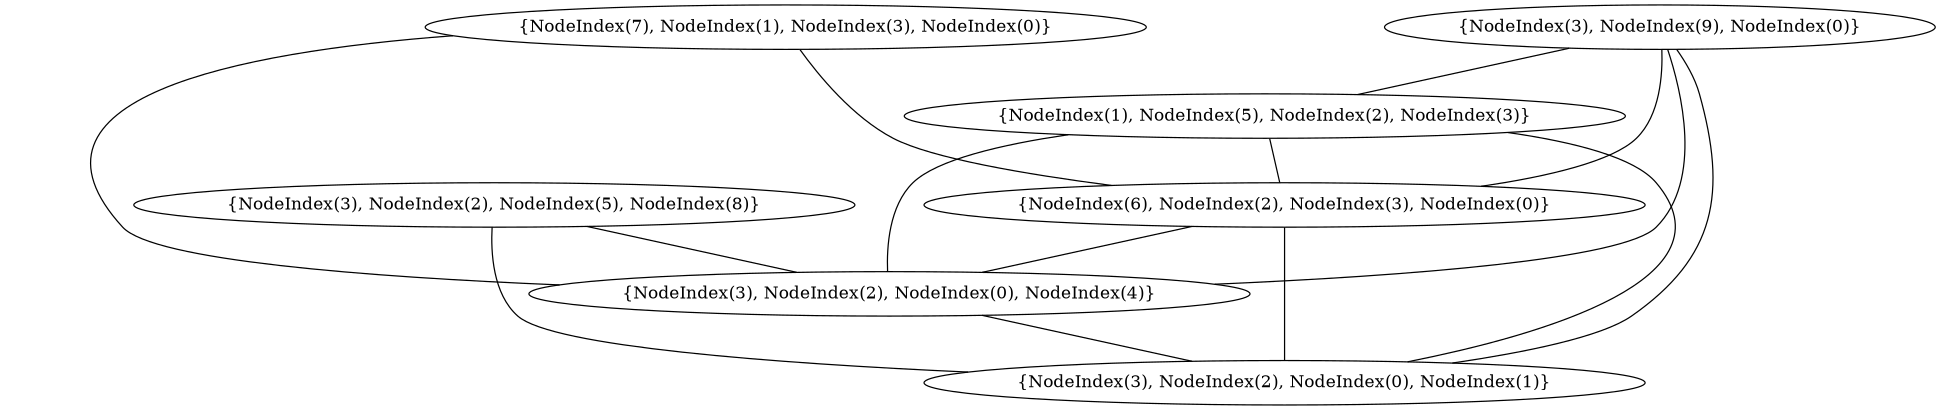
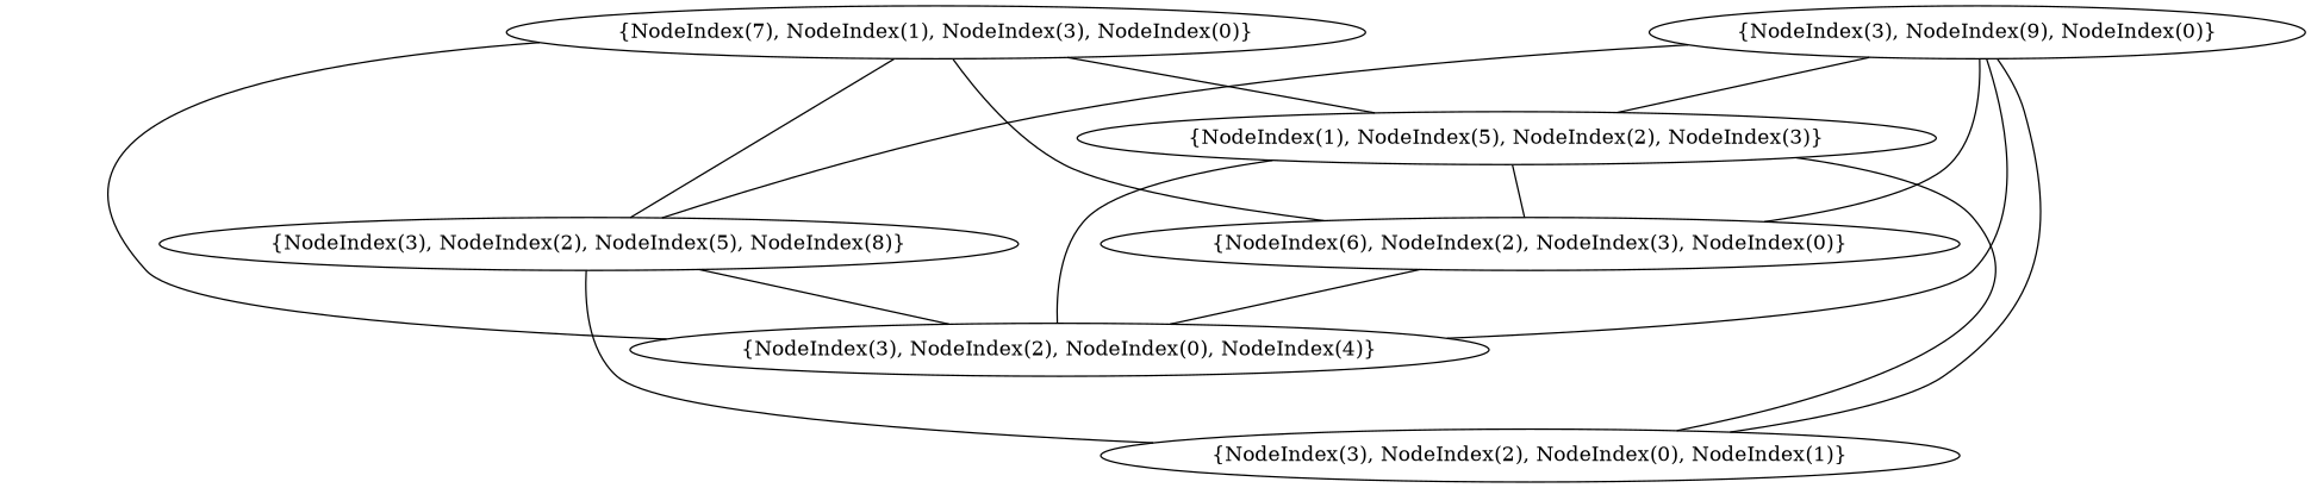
  graph {
    n1 [label="{NodeIndex(3), NodeIndex(2), NodeIndex(0), NodeIndex(1)}"]
    n2 [label="{NodeIndex(3), NodeIndex(2), NodeIndex(0), NodeIndex(4)}"]
    n3 [label="{NodeIndex(6), NodeIndex(2), NodeIndex(3), NodeIndex(0)}"]
    n4 [label="{NodeIndex(1), NodeIndex(5), NodeIndex(2), NodeIndex(3)}"]
    n5 [label="{NodeIndex(3), NodeIndex(2), NodeIndex(5), NodeIndex(8)}"]
    n6 [label="{NodeIndex(7), NodeIndex(1), NodeIndex(3), NodeIndex(0)}"]
    n7 [label="{NodeIndex(3), NodeIndex(9), NodeIndex(0)}"]
-   n2 -- n1
-   n3 -- n1
    n3 -- n2
    n4 -- n1
    n4 -- n2
    n4 -- n3
    n5 -- n1
    n5 -- n2
    n6 -- n2
    n6 -- n3
+   n6 -- n4
+   n6 -- n5
    n7 -- n1
    n7 -- n2
    n7 -- n3
    n7 -- n4
+   n7 -- n5
  }
